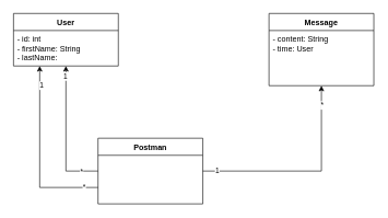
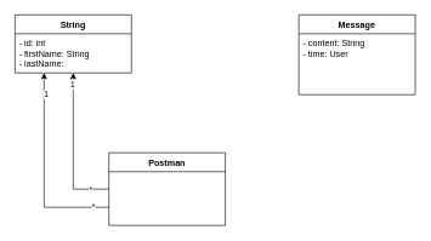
  <mxCell id="0" />
  <mxCell id="1" parent="0" />
- <mxCell id="2" value="User" style="swimlane;fontStyle=1;align=center;verticalAlign=top;childLayout=stackLayout;horizontal=1;startSize=26;horizontalStack=0;resizeParent=1;resizeParentMax=0;resizeLast=0;collapsible=1;marginBottom=0;" vertex="1" parent="1"><mxGeometry x="20" y="20" width="160" height="80" as="geometry" /></mxCell>
+ <mxCell id="2" value="String" style="swimlane;fontStyle=1;align=center;verticalAlign=top;childLayout=stackLayout;horizontal=1;startSize=26;horizontalStack=0;resizeParent=1;resizeParentMax=0;resizeLast=0;collapsible=1;marginBottom=0;" vertex="1" parent="1"><mxGeometry x="20" y="20" width="160" height="80" as="geometry" /></mxCell>
  <mxCell id="3" value="- id: int&#10;- firstName: String&#10;- lastName:" style="text;strokeColor=none;fillColor=none;align=left;verticalAlign=top;spacingLeft=4;spacingRight=4;overflow=hidden;rotatable=0;points=[[0,0.5],[1,0.5]];portConstraint=eastwest;" vertex="1" parent="2"><mxGeometry y="26" width="160" height="54" as="geometry" /></mxCell>
  <mxCell id="4" value="Message" style="swimlane;fontStyle=1;align=center;verticalAlign=top;childLayout=stackLayout;horizontal=1;startSize=26;horizontalStack=0;resizeParent=1;resizeParentMax=0;resizeLast=0;collapsible=1;marginBottom=0;" vertex="1" parent="1"><mxGeometry x="410" y="20" width="160" height="110" as="geometry" /></mxCell>
  <mxCell id="5" value="- content: String&#10;- time: User" style="text;strokeColor=none;fillColor=none;align=left;verticalAlign=top;spacingLeft=4;spacingRight=4;overflow=hidden;rotatable=0;points=[[0,0.5],[1,0.5]];portConstraint=eastwest;" vertex="1" parent="4"><mxGeometry y="26" width="160" height="84" as="geometry" /></mxCell>
  <mxCell id="6" style="edgeStyle=orthogonalEdgeStyle;rounded=0;orthogonalLoop=1;jettySize=auto;html=1;exitX=0;exitY=0.5;exitDx=0;exitDy=0;" edge="1" parent="1" source="15" target="2"><mxGeometry relative="1" as="geometry" /></mxCell>
  <mxCell id="7" value="1" style="edgeLabel;html=1;align=center;verticalAlign=middle;resizable=0;points=[];" vertex="1" connectable="0" parent="6"><mxGeometry x="0.852" y="2" relative="1" as="geometry"><mxPoint as="offset" /></mxGeometry></mxCell>
  <mxCell id="8" value="*" style="edgeLabel;html=1;align=center;verticalAlign=middle;resizable=0;points=[];" vertex="1" connectable="0" parent="6"><mxGeometry x="-0.747" relative="1" as="geometry"><mxPoint as="offset" /></mxGeometry></mxCell>
  <mxCell id="9" style="edgeStyle=orthogonalEdgeStyle;rounded=0;orthogonalLoop=1;jettySize=auto;html=1;exitX=0;exitY=0.75;exitDx=0;exitDy=0;" edge="1" parent="1" source="15" target="2"><mxGeometry relative="1" as="geometry"><Array as="points"><mxPoint x="60" y="285" /></Array></mxGeometry></mxCell>
  <mxCell id="10" value="*" style="edgeLabel;html=1;align=center;verticalAlign=middle;resizable=0;points=[];" vertex="1" connectable="0" parent="9"><mxGeometry x="-0.84" y="-2" relative="1" as="geometry"><mxPoint as="offset" /></mxGeometry></mxCell>
  <mxCell id="11" value="1" style="edgeLabel;html=1;align=center;verticalAlign=middle;resizable=0;points=[];" vertex="1" connectable="0" parent="9"><mxGeometry x="0.788" y="-2" relative="1" as="geometry"><mxPoint as="offset" /></mxGeometry></mxCell>
- <mxCell id="12" style="edgeStyle=orthogonalEdgeStyle;rounded=0;orthogonalLoop=1;jettySize=auto;html=1;exitX=1;exitY=0.5;exitDx=0;exitDy=0;" edge="1" parent="1" source="15" target="4"><mxGeometry relative="1" as="geometry" /></mxCell>
- <mxCell id="13" value="1" style="edgeLabel;html=1;align=center;verticalAlign=middle;resizable=0;points=[];" vertex="1" connectable="0" parent="12"><mxGeometry x="-0.864" y="2" relative="1" as="geometry"><mxPoint as="offset" /></mxGeometry></mxCell>
- <mxCell id="14" value="*" style="edgeLabel;html=1;align=center;verticalAlign=middle;resizable=0;points=[];" vertex="1" connectable="0" parent="12"><mxGeometry x="0.814" relative="1" as="geometry"><mxPoint as="offset" /></mxGeometry></mxCell>
  <mxCell id="15" value="Postman" style="swimlane;fontStyle=1;align=center;verticalAlign=top;childLayout=stackLayout;horizontal=1;startSize=26;horizontalStack=0;resizeParent=1;resizeParentMax=0;resizeLast=0;collapsible=1;marginBottom=0;" vertex="1" parent="1"><mxGeometry x="149" y="210" width="160" height="100" as="geometry" /></mxCell>
